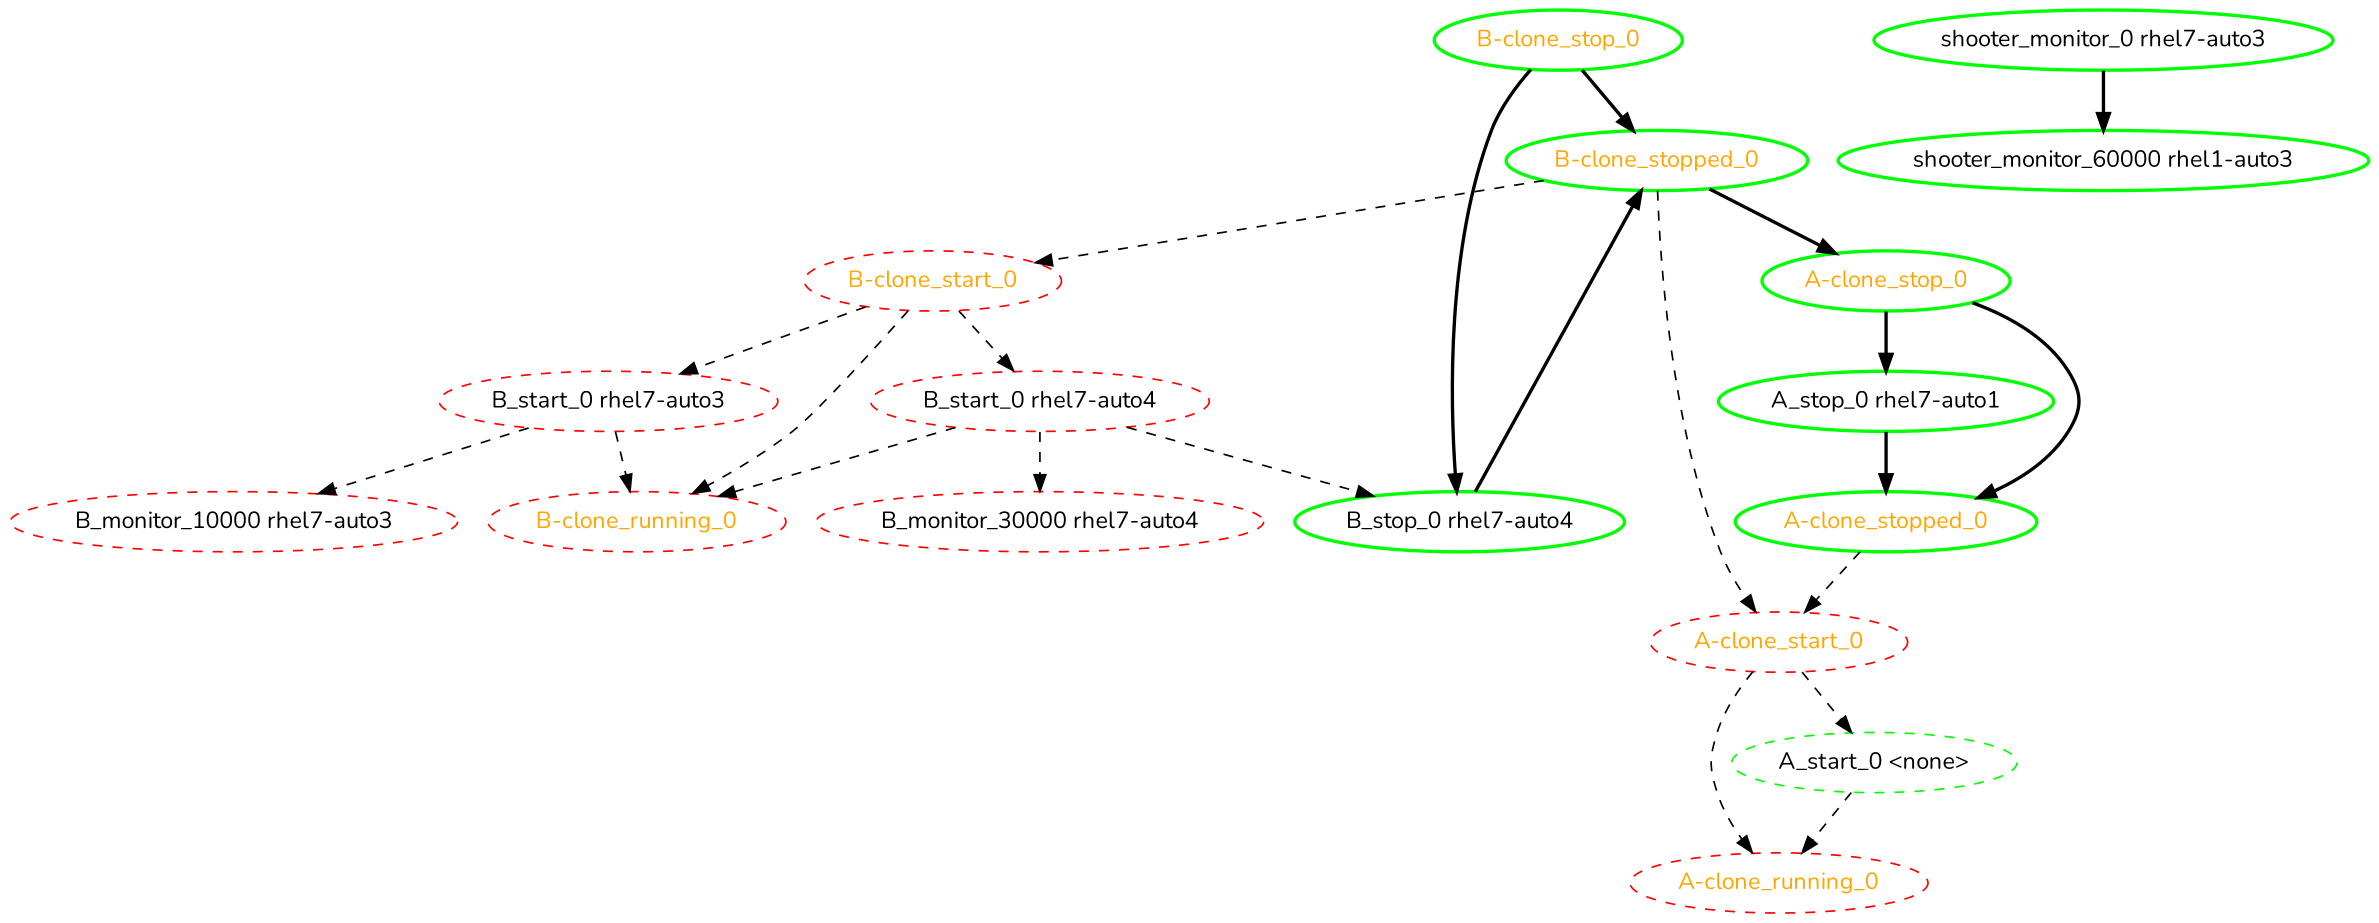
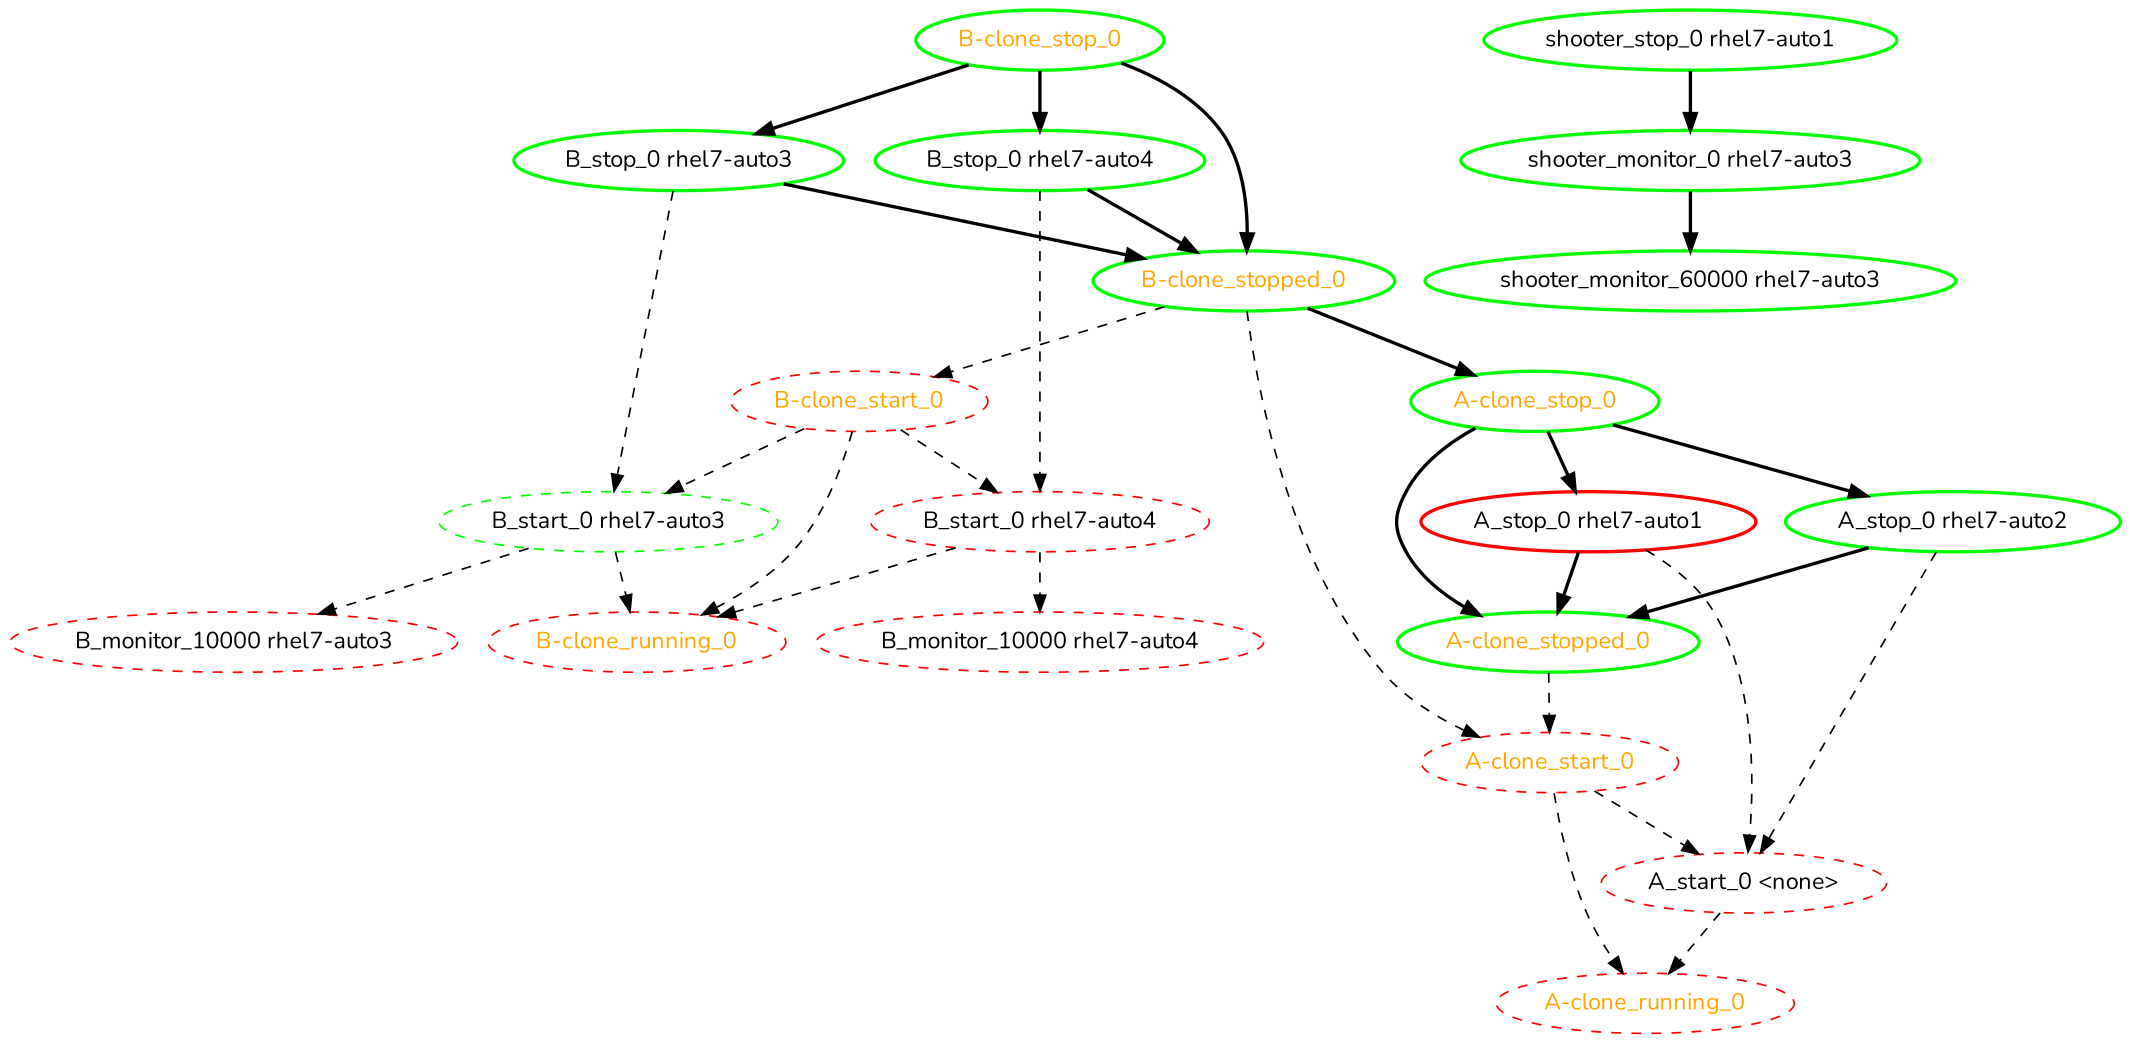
  digraph {
    fontname=Nunito
    node [color=green fontcolor=black fontname=Nunito style=bold]
    edge [fontname=Nunito style=dashed]
    "A-clone_running_0" [color=red fontcolor=orange style=dashed]
    "A-clone_start_0" [color=red fontcolor=orange style=dashed]
-   "A_start_0 <none>" [style=dashed]
+   "A_start_0 <none>" [color=red style=dashed]
    "A-clone_stop_0" [fontcolor=orange]
    "A-clone_stopped_0" [fontcolor=orange]
-   "A_stop_0 rhel7-auto1"
+   "A_stop_0 rhel7-auto1" [color=red]
+   "A_stop_0 rhel7-auto2"
    "B-clone_running_0" [color=red fontcolor=orange style=dashed]
    "B-clone_start_0" [color=red fontcolor=orange style=dashed]
-   "B_start_0 rhel7-auto3" [color=red style=dashed]
+   "B_start_0 rhel7-auto3" [style=dashed]
    "B_start_0 rhel7-auto4" [color=red style=dashed]
    "B_monitor_10000 rhel7-auto3" [color=red style=dashed]
-   "B_monitor_10000 rhel7-auto4" [color=red style=dashed label="B_monitor_30000 rhel7-auto4"]
+   "B_monitor_10000 rhel7-auto4" [color=red style=dashed]
    "B-clone_stop_0" [fontcolor=orange]
    "B-clone_stopped_0" [fontcolor=orange]
+   "B_stop_0 rhel7-auto3"
    "B_stop_0 rhel7-auto4"
    n18 [label="shooter_monitor_0 rhel7-auto3"]
-   "shooter_monitor_60000 rhel7-auto3" [label="shooter_monitor_60000 rhel1-auto3"]
+   "shooter_monitor_60000 rhel7-auto3"
+   "shooter_stop_0 rhel7-auto1"
    "A-clone_start_0" -> "A-clone_running_0"
    "A-clone_start_0" -> "A_start_0 <none>"
    "A_start_0 <none>" -> "A-clone_running_0"
    "A-clone_stop_0" -> "A-clone_stopped_0" [style=bold]
    "A-clone_stop_0" -> "A_stop_0 rhel7-auto1" [style=bold]
+   "A-clone_stop_0" -> "A_stop_0 rhel7-auto2" [style=bold]
    "A-clone_stopped_0" -> "A-clone_start_0"
+   "A_stop_0 rhel7-auto1" -> "A_start_0 <none>"
    "A_stop_0 rhel7-auto1" -> "A-clone_stopped_0" [style=bold]
+   "A_stop_0 rhel7-auto2" -> "A_start_0 <none>"
+   "A_stop_0 rhel7-auto2" -> "A-clone_stopped_0" [style=bold]
    "B-clone_start_0" -> "B-clone_running_0"
    "B-clone_start_0" -> "B_start_0 rhel7-auto3"
    "B-clone_start_0" -> "B_start_0 rhel7-auto4"
    "B_start_0 rhel7-auto3" -> "B-clone_running_0"
    "B_start_0 rhel7-auto3" -> "B_monitor_10000 rhel7-auto3"
    "B_start_0 rhel7-auto4" -> "B-clone_running_0"
    "B_start_0 rhel7-auto4" -> "B_monitor_10000 rhel7-auto4"
    "B-clone_stop_0" -> "B-clone_stopped_0" [style=bold]
+   "B-clone_stop_0" -> "B_stop_0 rhel7-auto3" [style=bold]
    "B-clone_stop_0" -> "B_stop_0 rhel7-auto4" [style=bold]
    "B-clone_stopped_0" -> "A-clone_start_0"
    "B-clone_stopped_0" -> "A-clone_stop_0" [style=bold]
    "B-clone_stopped_0" -> "B-clone_start_0"
-   "B_start_0 rhel7-auto4" -> "B_stop_0 rhel7-auto4"
+   "B_stop_0 rhel7-auto3" -> "B_start_0 rhel7-auto3"
+   "B_stop_0 rhel7-auto3" -> "B-clone_stopped_0" [style=bold]
+   "B_stop_0 rhel7-auto4" -> "B_start_0 rhel7-auto4"
    "B_stop_0 rhel7-auto4" -> "B-clone_stopped_0" [style=bold]
    n18 -> "shooter_monitor_60000 rhel7-auto3" [style=bold]
+   "shooter_stop_0 rhel7-auto1" -> n18 [style=bold]
  }
